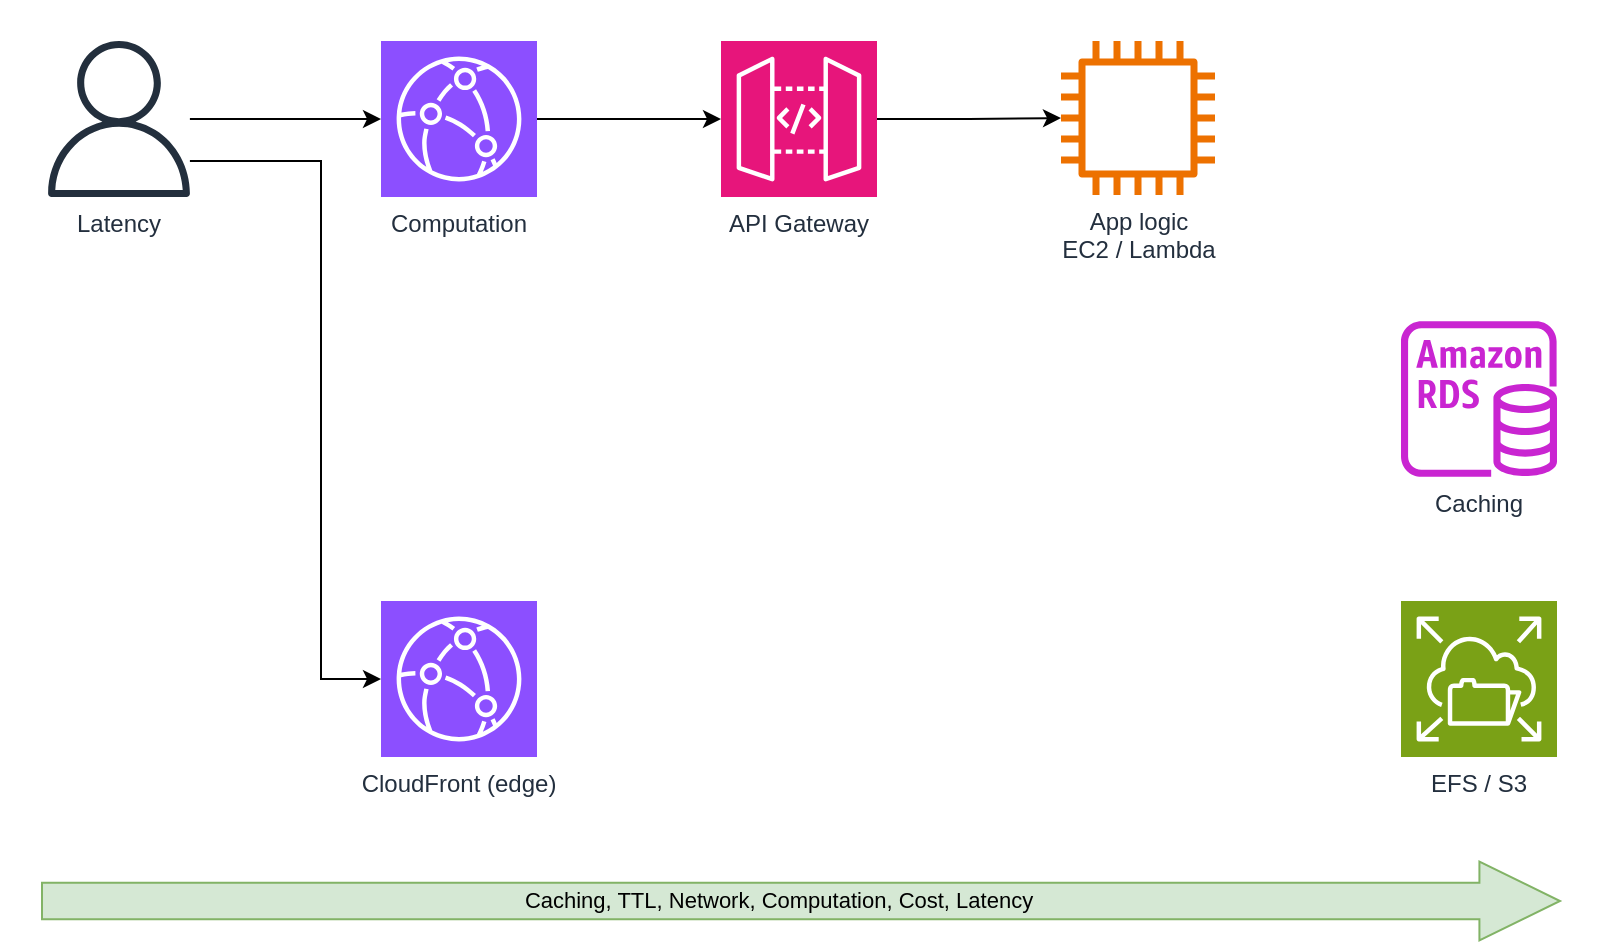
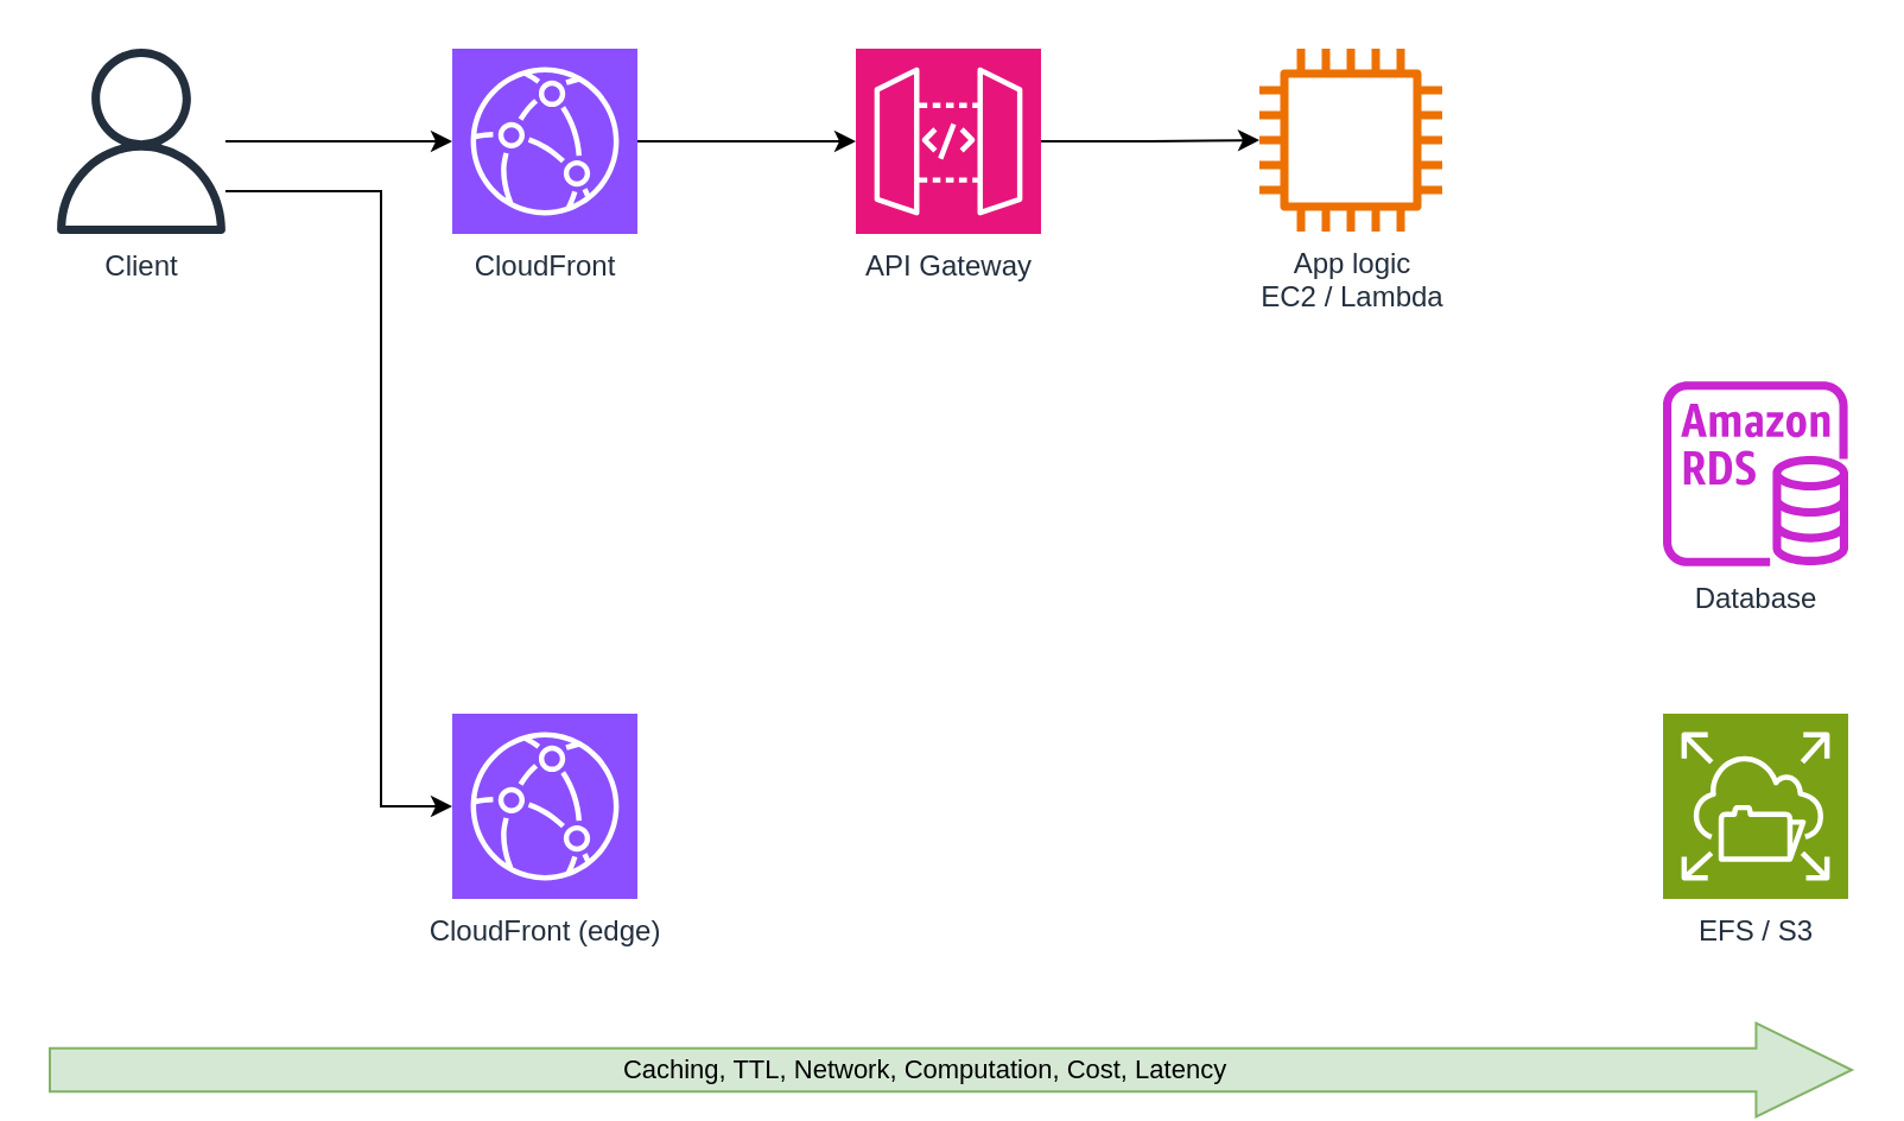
  <mxCell id="0" />
  <mxCell id="1" parent="0" />
  <mxCell id="2" style="edgeStyle=orthogonalEdgeStyle;rounded=0;orthogonalLoop=1;jettySize=auto;html=1;" edge="1" parent="1" source="3" target="5"><mxGeometry relative="1" as="geometry" /></mxCell>
- <mxCell id="3" value="Latency" style="sketch=0;outlineConnect=0;fontColor=#232F3E;gradientColor=none;fillColor=#232F3D;strokeColor=none;dashed=0;verticalLabelPosition=bottom;verticalAlign=top;align=center;html=1;fontSize=12;fontStyle=0;aspect=fixed;pointerEvents=1;shape=mxgraph.aws4.user;" vertex="1" parent="1"><mxGeometry x="20" y="20" width="78" height="78" as="geometry" /></mxCell>
+ <mxCell id="3" value="Client" style="sketch=0;outlineConnect=0;fontColor=#232F3E;gradientColor=none;fillColor=#232F3D;strokeColor=none;dashed=0;verticalLabelPosition=bottom;verticalAlign=top;align=center;html=1;fontSize=12;fontStyle=0;aspect=fixed;pointerEvents=1;shape=mxgraph.aws4.user;" vertex="1" parent="1"><mxGeometry x="20" y="20" width="78" height="78" as="geometry" /></mxCell>
  <mxCell id="4" style="edgeStyle=orthogonalEdgeStyle;rounded=0;orthogonalLoop=1;jettySize=auto;html=1;" edge="1" parent="1" source="5" target="7"><mxGeometry relative="1" as="geometry" /></mxCell>
- <mxCell id="5" value="Computation" style="sketch=0;points=[[0,0,0],[0.25,0,0],[0.5,0,0],[0.75,0,0],[1,0,0],[0,1,0],[0.25,1,0],[0.5,1,0],[0.75,1,0],[1,1,0],[0,0.25,0],[0,0.5,0],[0,0.75,0],[1,0.25,0],[1,0.5,0],[1,0.75,0]];outlineConnect=0;fontColor=#232F3E;fillColor=#8C4FFF;strokeColor=#ffffff;dashed=0;verticalLabelPosition=bottom;verticalAlign=top;align=center;html=1;fontSize=12;fontStyle=0;aspect=fixed;shape=mxgraph.aws4.resourceIcon;resIcon=mxgraph.aws4.cloudfront;" vertex="1" parent="1"><mxGeometry x="190" y="20" width="78" height="78" as="geometry" /></mxCell>
+ <mxCell id="5" value="CloudFront" style="sketch=0;points=[[0,0,0],[0.25,0,0],[0.5,0,0],[0.75,0,0],[1,0,0],[0,1,0],[0.25,1,0],[0.5,1,0],[0.75,1,0],[1,1,0],[0,0.25,0],[0,0.5,0],[0,0.75,0],[1,0.25,0],[1,0.5,0],[1,0.75,0]];outlineConnect=0;fontColor=#232F3E;fillColor=#8C4FFF;strokeColor=#ffffff;dashed=0;verticalLabelPosition=bottom;verticalAlign=top;align=center;html=1;fontSize=12;fontStyle=0;aspect=fixed;shape=mxgraph.aws4.resourceIcon;resIcon=mxgraph.aws4.cloudfront;" vertex="1" parent="1"><mxGeometry x="190" y="20" width="78" height="78" as="geometry" /></mxCell>
  <mxCell id="6" style="edgeStyle=orthogonalEdgeStyle;rounded=0;orthogonalLoop=1;jettySize=auto;html=1;" edge="1" parent="1" source="7" target="8"><mxGeometry relative="1" as="geometry" /></mxCell>
  <mxCell id="7" value="API Gateway" style="sketch=0;points=[[0,0,0],[0.25,0,0],[0.5,0,0],[0.75,0,0],[1,0,0],[0,1,0],[0.25,1,0],[0.5,1,0],[0.75,1,0],[1,1,0],[0,0.25,0],[0,0.5,0],[0,0.75,0],[1,0.25,0],[1,0.5,0],[1,0.75,0]];outlineConnect=0;fontColor=#232F3E;fillColor=#E7157B;strokeColor=#ffffff;dashed=0;verticalLabelPosition=bottom;verticalAlign=top;align=center;html=1;fontSize=12;fontStyle=0;aspect=fixed;shape=mxgraph.aws4.resourceIcon;resIcon=mxgraph.aws4.api_gateway;" vertex="1" parent="1"><mxGeometry x="360" y="20" width="78" height="78" as="geometry" /></mxCell>
  <mxCell id="8" value="App logic&lt;div&gt;EC2 / Lambda&lt;/div&gt;" style="sketch=0;outlineConnect=0;fontColor=#232F3E;gradientColor=none;fillColor=#ED7100;strokeColor=none;dashed=0;verticalLabelPosition=bottom;verticalAlign=top;align=center;html=1;fontSize=12;fontStyle=0;aspect=fixed;pointerEvents=1;shape=mxgraph.aws4.instance2;" vertex="1" parent="1"><mxGeometry x="530" y="20" width="77" height="77" as="geometry" /></mxCell>
  <mxCell id="9" value="EFS / S3" style="sketch=0;points=[[0,0,0],[0.25,0,0],[0.5,0,0],[0.75,0,0],[1,0,0],[0,1,0],[0.25,1,0],[0.5,1,0],[0.75,1,0],[1,1,0],[0,0.25,0],[0,0.5,0],[0,0.75,0],[1,0.25,0],[1,0.5,0],[1,0.75,0]];outlineConnect=0;fontColor=#232F3E;fillColor=#7AA116;strokeColor=#ffffff;dashed=0;verticalLabelPosition=bottom;verticalAlign=top;align=center;html=1;fontSize=12;fontStyle=0;aspect=fixed;shape=mxgraph.aws4.resourceIcon;resIcon=mxgraph.aws4.elastic_file_system;" vertex="1" parent="1"><mxGeometry x="700" y="300" width="78" height="78" as="geometry" /></mxCell>
- <mxCell id="10" value="Caching" style="sketch=0;outlineConnect=0;fontColor=#232F3E;gradientColor=none;fillColor=#C925D1;strokeColor=none;dashed=0;verticalLabelPosition=bottom;verticalAlign=top;align=center;html=1;fontSize=12;fontStyle=0;aspect=fixed;pointerEvents=1;shape=mxgraph.aws4.rds_instance;" vertex="1" parent="1"><mxGeometry x="700" y="160" width="78" height="78" as="geometry" /></mxCell>
+ <mxCell id="10" value="Database" style="sketch=0;outlineConnect=0;fontColor=#232F3E;gradientColor=none;fillColor=#C925D1;strokeColor=none;dashed=0;verticalLabelPosition=bottom;verticalAlign=top;align=center;html=1;fontSize=12;fontStyle=0;aspect=fixed;pointerEvents=1;shape=mxgraph.aws4.rds_instance;" vertex="1" parent="1"><mxGeometry x="700" y="160" width="78" height="78" as="geometry" /></mxCell>
  <mxCell id="11" value="CloudFront (edge)" style="sketch=0;points=[[0,0,0],[0.25,0,0],[0.5,0,0],[0.75,0,0],[1,0,0],[0,1,0],[0.25,1,0],[0.5,1,0],[0.75,1,0],[1,1,0],[0,0.25,0],[0,0.5,0],[0,0.75,0],[1,0.25,0],[1,0.5,0],[1,0.75,0]];outlineConnect=0;fontColor=#232F3E;fillColor=#8C4FFF;strokeColor=#ffffff;dashed=0;verticalLabelPosition=bottom;verticalAlign=top;align=center;html=1;fontSize=12;fontStyle=0;aspect=fixed;shape=mxgraph.aws4.resourceIcon;resIcon=mxgraph.aws4.cloudfront;" vertex="1" parent="1"><mxGeometry x="190" y="300" width="78" height="78" as="geometry" /></mxCell>
  <mxCell id="12" style="edgeStyle=orthogonalEdgeStyle;rounded=0;orthogonalLoop=1;jettySize=auto;html=1;entryX=0;entryY=0.5;entryDx=0;entryDy=0;entryPerimeter=0;" edge="1" parent="1" source="3" target="11"><mxGeometry relative="1" as="geometry"><Array as="points"><mxPoint x="160" y="80" /><mxPoint x="160" y="339" /></Array></mxGeometry></mxCell>
  <mxCell id="13" value="" style="shape=flexArrow;endArrow=classic;html=1;rounded=0;width=18.286;endSize=13.097;fillColor=#d5e8d4;strokeColor=#82b366;" edge="1" parent="1"><mxGeometry width="50" height="50" relative="1" as="geometry"><mxPoint x="20" y="450" as="sourcePoint" /><mxPoint x="780" y="450" as="targetPoint" /></mxGeometry></mxCell>
  <mxCell id="14" value="&lt;div&gt;Caching, TTL, Network, Computation, Cost, Latency&lt;/div&gt;" style="edgeLabel;html=1;align=center;verticalAlign=middle;resizable=0;points=[];labelBackgroundColor=none;" vertex="1" connectable="0" parent="13"><mxGeometry x="-0.032" y="1" relative="1" as="geometry"><mxPoint as="offset" /></mxGeometry></mxCell>
